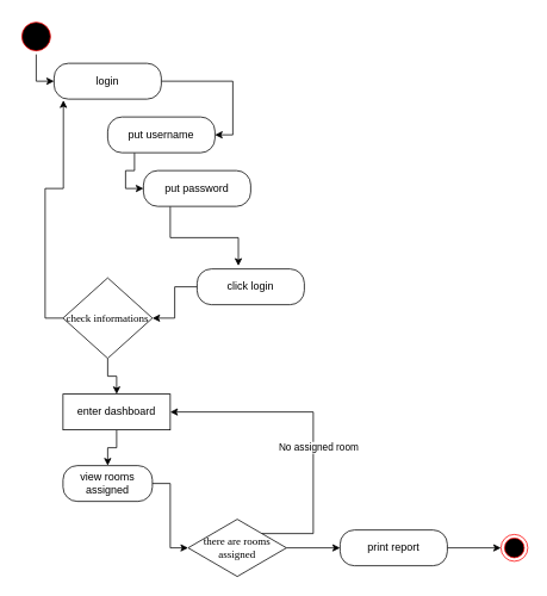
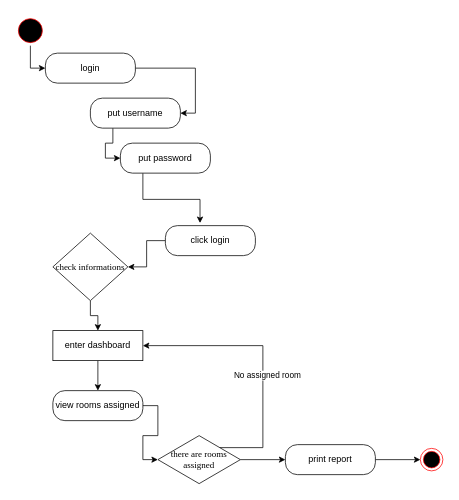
  <mxCell id="0" />
  <mxCell id="1" parent="0" />
  <mxCell id="2" style="edgeStyle=orthogonalEdgeStyle;rounded=0;orthogonalLoop=1;jettySize=auto;html=1;entryX=0;entryY=0.5;entryDx=0;entryDy=0;" parent="1" source="3" target="5" edge="1"><mxGeometry relative="1" as="geometry" /></mxCell>
  <mxCell id="3" value="" style="ellipse;html=1;shape=startState;fillColor=#000000;strokeColor=#ff0000;fontFamily=Times New Roman;" parent="1" vertex="1"><mxGeometry x="20" width="40" height="40" as="geometry" y="20" /></mxCell>
  <mxCell id="4" style="edgeStyle=orthogonalEdgeStyle;rounded=0;orthogonalLoop=1;jettySize=auto;html=1;exitX=1;exitY=0.5;exitDx=0;exitDy=0;entryX=1;entryY=0.5;entryDx=0;entryDy=0;" parent="1" source="5" target="7" edge="1"><mxGeometry relative="1" as="geometry" /></mxCell>
  <mxCell id="5" value="login" style="rounded=1;whiteSpace=wrap;html=1;arcSize=40;" parent="1" vertex="1"><mxGeometry x="60" y="70" width="120" height="40" as="geometry" /></mxCell>
  <mxCell id="6" style="edgeStyle=orthogonalEdgeStyle;rounded=0;orthogonalLoop=1;jettySize=auto;html=1;exitX=0.25;exitY=1;exitDx=0;exitDy=0;entryX=0;entryY=0.5;entryDx=0;entryDy=0;" parent="1" source="7" target="9" edge="1"><mxGeometry relative="1" as="geometry" /></mxCell>
  <mxCell id="7" value="put username" style="rounded=1;whiteSpace=wrap;html=1;arcSize=40;" parent="1" vertex="1"><mxGeometry x="120" y="130" width="120" height="40" as="geometry" /></mxCell>
  <mxCell id="8" style="edgeStyle=orthogonalEdgeStyle;rounded=0;orthogonalLoop=1;jettySize=auto;html=1;exitX=0.25;exitY=1;exitDx=0;exitDy=0;entryX=0.385;entryY=-0.088;entryDx=0;entryDy=0;entryPerimeter=0;" parent="1" source="9" target="11" edge="1"><mxGeometry relative="1" as="geometry"><mxPoint x="210" y="270" as="targetPoint" /></mxGeometry></mxCell>
  <mxCell id="9" value="put password" style="rounded=1;whiteSpace=wrap;html=1;arcSize=40;" parent="1" vertex="1"><mxGeometry x="160" y="190" width="120" height="40" as="geometry" /></mxCell>
  <mxCell id="10" style="edgeStyle=orthogonalEdgeStyle;rounded=0;orthogonalLoop=1;jettySize=auto;html=1;exitX=0;exitY=0.5;exitDx=0;exitDy=0;entryX=1;entryY=0.5;entryDx=0;entryDy=0;" parent="1" source="11" target="13" edge="1"><mxGeometry relative="1" as="geometry" /></mxCell>
  <mxCell id="11" value="click login" style="rounded=1;whiteSpace=wrap;html=1;arcSize=40;" parent="1" vertex="1"><mxGeometry x="220" y="300" width="120" height="40" as="geometry" /></mxCell>
  <mxCell id="12" style="edgeStyle=orthogonalEdgeStyle;rounded=0;orthogonalLoop=1;jettySize=auto;html=1;entryX=0.5;entryY=0;entryDx=0;entryDy=0;" parent="1" source="13" target="15" edge="1"><mxGeometry relative="1" as="geometry" /></mxCell>
  <mxCell id="13" value="check informations" style="rhombus;whiteSpace=wrap;html=1;fontFamily=Times New Roman;" parent="1" vertex="1"><mxGeometry x="70" y="310" width="100" height="90" as="geometry" /></mxCell>
  <mxCell id="14" style="edgeStyle=orthogonalEdgeStyle;rounded=0;orthogonalLoop=1;jettySize=auto;html=1;entryX=0.5;entryY=0;entryDx=0;entryDy=0;" parent="1" source="15" target="17" edge="1"><mxGeometry relative="1" as="geometry" /></mxCell>
  <mxCell id="15" value="enter dashboard" style="whiteSpace=wrap;html=1;arcSize=40;rounded=0;" parent="1" vertex="1"><mxGeometry x="70" y="440" width="120" height="40" as="geometry" /></mxCell>
  <mxCell id="16" style="edgeStyle=orthogonalEdgeStyle;rounded=0;orthogonalLoop=1;jettySize=auto;html=1;entryX=0;entryY=0.5;entryDx=0;entryDy=0;" parent="1" source="17" target="21" edge="1"><mxGeometry relative="1" as="geometry" /></mxCell>
- <mxCell id="17" value="view rooms assigned" style="rounded=1;whiteSpace=wrap;html=1;arcSize=40;" parent="1" vertex="1"><mxGeometry x="70" y="520" width="100" height="40" as="geometry" /></mxCell>
+ <mxCell id="17" value="view rooms assigned" style="rounded=1;whiteSpace=wrap;html=1;arcSize=40;" parent="1" vertex="1"><mxGeometry x="70" y="520" width="120" height="40" as="geometry" /></mxCell>
  <mxCell id="18" style="edgeStyle=orthogonalEdgeStyle;rounded=0;orthogonalLoop=1;jettySize=auto;html=1;entryX=0;entryY=0.5;entryDx=0;entryDy=0;" parent="1" source="21" target="23" edge="1"><mxGeometry relative="1" as="geometry" /></mxCell>
  <mxCell id="19" style="edgeStyle=orthogonalEdgeStyle;rounded=0;orthogonalLoop=1;jettySize=auto;html=1;exitX=1;exitY=0;exitDx=0;exitDy=0;entryX=1;entryY=0.5;entryDx=0;entryDy=0;" edge="1" parent="1" source="21" target="15"><mxGeometry relative="1" as="geometry"><Array as="points"><mxPoint x="350" y="596" /><mxPoint x="350" y="460" /></Array></mxGeometry></mxCell>
  <mxCell id="20" value="No assigned room" style="edgeLabel;html=1;align=center;verticalAlign=middle;resizable=0;points=[];" vertex="1" connectable="0" parent="19"><mxGeometry x="-0.13" y="-5" relative="1" as="geometry"><mxPoint as="offset" /></mxGeometry></mxCell>
  <mxCell id="21" value="there are rooms assigned" style="rhombus;whiteSpace=wrap;html=1;fontFamily=Times New Roman;" parent="1" vertex="1"><mxGeometry x="210" y="580" width="110" height="64" as="geometry" /></mxCell>
  <mxCell id="22" style="edgeStyle=orthogonalEdgeStyle;rounded=0;orthogonalLoop=1;jettySize=auto;html=1;exitX=1;exitY=0.5;exitDx=0;exitDy=0;" edge="1" parent="1" source="23" target="24"><mxGeometry relative="1" as="geometry" /></mxCell>
  <mxCell id="23" value="print report" style="rounded=1;whiteSpace=wrap;html=1;arcSize=40;" parent="1" vertex="1"><mxGeometry x="380" y="592" width="120" height="40" as="geometry" /></mxCell>
  <mxCell id="24" value="" style="ellipse;html=1;shape=endState;fillColor=#000000;strokeColor=#ff0000;fontFamily=Times New Roman;" parent="1" vertex="1"><mxGeometry x="560" y="597" width="30" height="30" as="geometry" /></mxCell>
- <mxCell id="25" style="edgeStyle=orthogonalEdgeStyle;rounded=0;orthogonalLoop=1;jettySize=auto;html=1;exitX=0;exitY=0.5;exitDx=0;exitDy=0;entryX=0.087;entryY=1.033;entryDx=0;entryDy=0;entryPerimeter=0;" parent="1" source="13" target="5" edge="1"><mxGeometry relative="1" as="geometry" /></mxCell>
